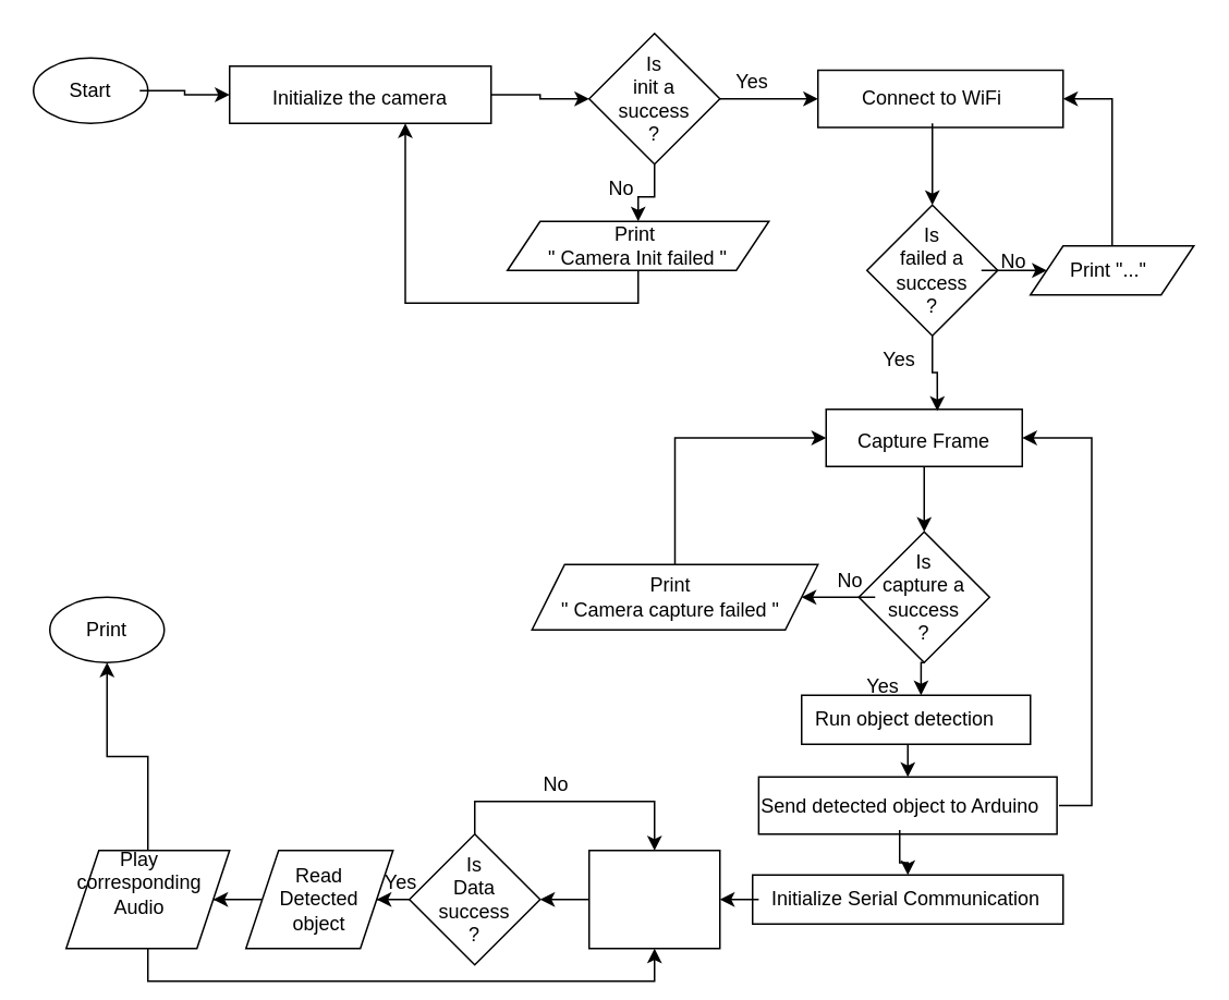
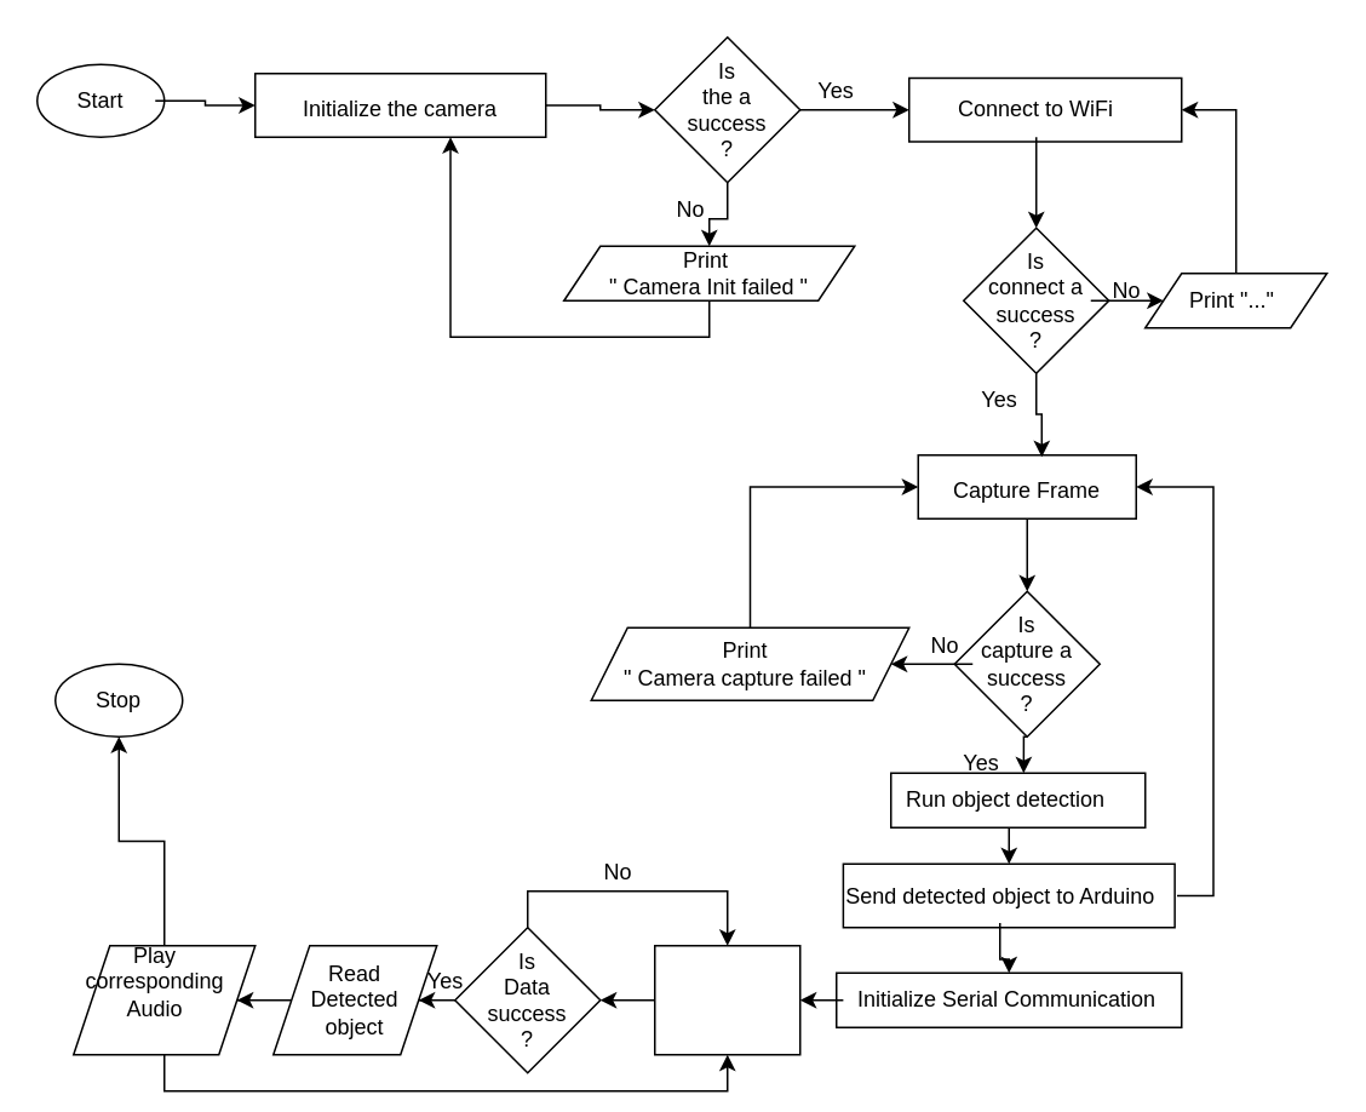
  <mxCell id="0" />
  <mxCell id="1" parent="0" />
  <mxCell id="2" value="" style="ellipse;whiteSpace=wrap;html=1;" parent="1" vertex="1"><mxGeometry x="20" y="35" width="70" height="40" as="geometry" /></mxCell>
  <mxCell id="3" style="edgeStyle=orthogonalEdgeStyle;rounded=0;orthogonalLoop=1;jettySize=auto;html=1;exitX=1;exitY=0.5;exitDx=0;exitDy=0;entryX=0;entryY=0.5;entryDx=0;entryDy=0;" parent="1" source="4" target="6" edge="1"><mxGeometry relative="1" as="geometry" /></mxCell>
  <mxCell id="4" value="Start" style="text;html=1;strokeColor=none;fillColor=none;align=center;verticalAlign=middle;whiteSpace=wrap;rounded=0;" parent="1" vertex="1"><mxGeometry x="25" y="40" width="60" height="30" as="geometry" /></mxCell>
  <mxCell id="5" style="edgeStyle=orthogonalEdgeStyle;rounded=0;orthogonalLoop=1;jettySize=auto;html=1;exitX=1;exitY=0.5;exitDx=0;exitDy=0;entryX=0;entryY=0.5;entryDx=0;entryDy=0;" parent="1" source="6" target="10" edge="1"><mxGeometry relative="1" as="geometry" /></mxCell>
  <mxCell id="6" value="" style="rounded=0;whiteSpace=wrap;html=1;" parent="1" vertex="1"><mxGeometry x="140" y="40" width="160" height="35" as="geometry" /></mxCell>
  <mxCell id="7" value="Initialize the camera" style="text;html=1;strokeColor=none;fillColor=none;align=center;verticalAlign=middle;whiteSpace=wrap;rounded=0;" parent="1" vertex="1"><mxGeometry x="165" y="45" width="110" height="30" as="geometry" /></mxCell>
  <mxCell id="8" style="edgeStyle=orthogonalEdgeStyle;rounded=0;orthogonalLoop=1;jettySize=auto;html=1;exitX=1;exitY=0.5;exitDx=0;exitDy=0;entryX=0;entryY=0.5;entryDx=0;entryDy=0;" parent="1" source="10" target="15" edge="1"><mxGeometry relative="1" as="geometry" /></mxCell>
  <mxCell id="9" value="" style="edgeStyle=orthogonalEdgeStyle;rounded=0;orthogonalLoop=1;jettySize=auto;html=1;" edge="1" parent="1" source="10" target="59"><mxGeometry relative="1" as="geometry" /></mxCell>
  <mxCell id="10" value="" style="rhombus;whiteSpace=wrap;html=1;" parent="1" vertex="1"><mxGeometry x="360" y="20" width="80" height="80" as="geometry" /></mxCell>
- <mxCell id="11" value="Is&lt;br&gt;init a&lt;br&gt;success&lt;br&gt;?" style="text;html=1;strokeColor=none;fillColor=none;align=center;verticalAlign=middle;whiteSpace=wrap;rounded=0;" parent="1" vertex="1"><mxGeometry x="370" y="45" width="60" height="30" as="geometry" /></mxCell>
+ <mxCell id="11" value="Is&lt;br&gt;the a&lt;br&gt;success&lt;br&gt;?" style="text;html=1;strokeColor=none;fillColor=none;align=center;verticalAlign=middle;whiteSpace=wrap;rounded=0;" parent="1" vertex="1"><mxGeometry x="370" y="45" width="60" height="30" as="geometry" /></mxCell>
  <mxCell id="12" value="Yes" style="text;html=1;strokeColor=none;fillColor=none;align=center;verticalAlign=middle;whiteSpace=wrap;rounded=0;" parent="1" vertex="1"><mxGeometry x="430" y="35" width="60" height="30" as="geometry" /></mxCell>
  <mxCell id="13" value="No" style="text;html=1;strokeColor=none;fillColor=none;align=center;verticalAlign=middle;whiteSpace=wrap;rounded=0;" parent="1" vertex="1"><mxGeometry x="350" y="100" width="60" height="30" as="geometry" /></mxCell>
  <mxCell id="14" value="Print&amp;nbsp;&lt;br&gt;&quot; Camera Init failed &quot;" style="text;html=1;strokeColor=none;fillColor=none;align=center;verticalAlign=middle;whiteSpace=wrap;rounded=0;" parent="1" vertex="1"><mxGeometry x="330" y="135" width="120" height="30" as="geometry" /></mxCell>
  <mxCell id="15" value="" style="rounded=0;whiteSpace=wrap;html=1;" parent="1" vertex="1"><mxGeometry x="500" y="42.5" width="150" height="35" as="geometry" /></mxCell>
  <mxCell id="16" style="edgeStyle=orthogonalEdgeStyle;rounded=0;orthogonalLoop=1;jettySize=auto;html=1;exitX=0.5;exitY=1;exitDx=0;exitDy=0;entryX=0.5;entryY=0;entryDx=0;entryDy=0;" parent="1" source="17" target="18" edge="1"><mxGeometry relative="1" as="geometry" /></mxCell>
  <mxCell id="17" value="Connect to WiFi" style="text;html=1;strokeColor=none;fillColor=none;align=center;verticalAlign=middle;whiteSpace=wrap;rounded=0;" parent="1" vertex="1"><mxGeometry x="520" y="45" width="100" height="30" as="geometry" /></mxCell>
  <mxCell id="18" value="" style="rhombus;whiteSpace=wrap;html=1;" parent="1" vertex="1"><mxGeometry x="530" y="125" width="80" height="80" as="geometry" /></mxCell>
  <mxCell id="19" value="" style="edgeStyle=orthogonalEdgeStyle;rounded=0;orthogonalLoop=1;jettySize=auto;html=1;" edge="1" parent="1" source="20" target="61"><mxGeometry relative="1" as="geometry" /></mxCell>
- <mxCell id="20" value="Is&lt;br&gt;failed a&lt;br&gt;success&lt;br&gt;?" style="text;html=1;strokeColor=none;fillColor=none;align=center;verticalAlign=middle;whiteSpace=wrap;rounded=0;" parent="1" vertex="1"><mxGeometry x="540" y="150" width="60" height="30" as="geometry" /></mxCell>
+ <mxCell id="20" value="Is&lt;br&gt;connect a&lt;br&gt;success&lt;br&gt;?" style="text;html=1;strokeColor=none;fillColor=none;align=center;verticalAlign=middle;whiteSpace=wrap;rounded=0;" parent="1" vertex="1"><mxGeometry x="540" y="150" width="60" height="30" as="geometry" /></mxCell>
  <mxCell id="21" value="Yes" style="text;html=1;strokeColor=none;fillColor=none;align=center;verticalAlign=middle;whiteSpace=wrap;rounded=0;" parent="1" vertex="1"><mxGeometry x="520" y="205" width="60" height="30" as="geometry" /></mxCell>
  <mxCell id="22" value="No" style="text;html=1;strokeColor=none;fillColor=none;align=center;verticalAlign=middle;whiteSpace=wrap;rounded=0;" parent="1" vertex="1"><mxGeometry x="590" y="145" width="60" height="30" as="geometry" /></mxCell>
  <mxCell id="23" value="Print &quot;...&quot;" style="text;html=1;strokeColor=none;fillColor=none;align=center;verticalAlign=middle;whiteSpace=wrap;rounded=0;" parent="1" vertex="1"><mxGeometry x="647.5" y="150" width="60" height="30" as="geometry" /></mxCell>
  <mxCell id="24" value="" style="rounded=0;whiteSpace=wrap;html=1;" parent="1" vertex="1"><mxGeometry x="505" y="250" width="120" height="35" as="geometry" /></mxCell>
  <mxCell id="25" style="edgeStyle=orthogonalEdgeStyle;rounded=0;orthogonalLoop=1;jettySize=auto;html=1;exitX=0.5;exitY=1;exitDx=0;exitDy=0;entryX=0.5;entryY=0;entryDx=0;entryDy=0;" parent="1" source="26" target="27" edge="1"><mxGeometry relative="1" as="geometry" /></mxCell>
  <mxCell id="26" value="Capture Frame" style="text;html=1;strokeColor=none;fillColor=none;align=center;verticalAlign=middle;whiteSpace=wrap;rounded=0;" parent="1" vertex="1"><mxGeometry x="520" y="255" width="90" height="30" as="geometry" /></mxCell>
  <mxCell id="27" value="" style="rhombus;whiteSpace=wrap;html=1;" parent="1" vertex="1"><mxGeometry x="525" y="325" width="80" height="80" as="geometry" /></mxCell>
  <mxCell id="28" value="" style="edgeStyle=orthogonalEdgeStyle;rounded=0;orthogonalLoop=1;jettySize=auto;html=1;" edge="1" parent="1" source="29" target="63"><mxGeometry relative="1" as="geometry" /></mxCell>
  <mxCell id="29" value="Is&lt;br&gt;capture a&lt;br&gt;success&lt;br&gt;?" style="text;html=1;strokeColor=none;fillColor=none;align=center;verticalAlign=middle;whiteSpace=wrap;rounded=0;" parent="1" vertex="1"><mxGeometry x="535" y="350" width="60" height="30" as="geometry" /></mxCell>
  <mxCell id="30" value="No" style="text;html=1;strokeColor=none;fillColor=none;align=center;verticalAlign=middle;whiteSpace=wrap;rounded=0;" parent="1" vertex="1"><mxGeometry x="490" y="340" width="60" height="30" as="geometry" /></mxCell>
  <mxCell id="31" value="Yes" style="text;html=1;strokeColor=none;fillColor=none;align=center;verticalAlign=middle;whiteSpace=wrap;rounded=0;" parent="1" vertex="1"><mxGeometry x="510" y="405" width="60" height="30" as="geometry" /></mxCell>
  <mxCell id="32" value="Print &lt;br&gt;&quot; Camera capture failed &quot;" style="text;html=1;strokeColor=none;fillColor=none;align=center;verticalAlign=middle;whiteSpace=wrap;rounded=0;" parent="1" vertex="1"><mxGeometry x="340" y="350" width="140" height="30" as="geometry" /></mxCell>
  <mxCell id="33" value="" style="rounded=0;whiteSpace=wrap;html=1;" parent="1" vertex="1"><mxGeometry x="490" y="425" width="140" height="30" as="geometry" /></mxCell>
  <mxCell id="34" value="" style="edgeStyle=orthogonalEdgeStyle;rounded=0;orthogonalLoop=1;jettySize=auto;html=1;" parent="1" source="35" target="38" edge="1"><mxGeometry relative="1" as="geometry" /></mxCell>
  <mxCell id="35" value="Run object detection&amp;nbsp;" style="text;html=1;strokeColor=none;fillColor=none;align=center;verticalAlign=middle;whiteSpace=wrap;rounded=0;" parent="1" vertex="1"><mxGeometry x="490" y="425" width="130" height="30" as="geometry" /></mxCell>
  <mxCell id="36" style="edgeStyle=orthogonalEdgeStyle;rounded=0;orthogonalLoop=1;jettySize=auto;html=1;exitX=0.5;exitY=1;exitDx=0;exitDy=0;entryX=0.567;entryY=0.029;entryDx=0;entryDy=0;entryPerimeter=0;" parent="1" source="18" target="24" edge="1"><mxGeometry relative="1" as="geometry" /></mxCell>
  <mxCell id="37" style="edgeStyle=orthogonalEdgeStyle;rounded=0;orthogonalLoop=1;jettySize=auto;html=1;exitX=0.5;exitY=1;exitDx=0;exitDy=0;entryX=0.562;entryY=0;entryDx=0;entryDy=0;entryPerimeter=0;" parent="1" source="27" target="35" edge="1"><mxGeometry relative="1" as="geometry" /></mxCell>
  <mxCell id="38" value="" style="whiteSpace=wrap;html=1;" parent="1" vertex="1"><mxGeometry x="463.75" y="475" width="182.5" height="35" as="geometry" /></mxCell>
  <mxCell id="39" value="" style="edgeStyle=orthogonalEdgeStyle;rounded=0;orthogonalLoop=1;jettySize=auto;html=1;" parent="1" source="41" target="42" edge="1"><mxGeometry relative="1" as="geometry" /></mxCell>
  <mxCell id="40" style="edgeStyle=orthogonalEdgeStyle;rounded=0;orthogonalLoop=1;jettySize=auto;html=1;exitX=1;exitY=0.5;exitDx=0;exitDy=0;entryX=1;entryY=0.5;entryDx=0;entryDy=0;" parent="1" source="41" target="24" edge="1"><mxGeometry relative="1" as="geometry" /></mxCell>
  <mxCell id="41" value="Send detected object to Arduino" style="text;html=1;strokeColor=none;fillColor=none;align=center;verticalAlign=middle;whiteSpace=wrap;rounded=0;" parent="1" vertex="1"><mxGeometry x="452.5" y="477.5" width="195" height="30" as="geometry" /></mxCell>
  <mxCell id="42" value="" style="whiteSpace=wrap;html=1;" parent="1" vertex="1"><mxGeometry x="460" y="535" width="190" height="30" as="geometry" /></mxCell>
  <mxCell id="43" value="" style="edgeStyle=orthogonalEdgeStyle;rounded=0;orthogonalLoop=1;jettySize=auto;html=1;" parent="1" source="44" target="46" edge="1"><mxGeometry relative="1" as="geometry" /></mxCell>
  <mxCell id="44" value="Initialize Serial Communication" style="text;html=1;strokeColor=none;fillColor=none;align=center;verticalAlign=middle;whiteSpace=wrap;rounded=0;" parent="1" vertex="1"><mxGeometry x="463.75" y="535" width="180" height="30" as="geometry" /></mxCell>
  <mxCell id="45" value="" style="edgeStyle=orthogonalEdgeStyle;rounded=0;orthogonalLoop=1;jettySize=auto;html=1;" parent="1" source="46" target="49" edge="1"><mxGeometry relative="1" as="geometry" /></mxCell>
  <mxCell id="46" value="" style="whiteSpace=wrap;html=1;" parent="1" vertex="1"><mxGeometry x="360" y="520" width="80" height="60" as="geometry" /></mxCell>
  <mxCell id="47" style="edgeStyle=orthogonalEdgeStyle;rounded=0;orthogonalLoop=1;jettySize=auto;html=1;exitX=0.5;exitY=0;exitDx=0;exitDy=0;entryX=0.5;entryY=0;entryDx=0;entryDy=0;" parent="1" source="49" target="46" edge="1"><mxGeometry relative="1" as="geometry" /></mxCell>
  <mxCell id="48" value="" style="edgeStyle=orthogonalEdgeStyle;rounded=0;orthogonalLoop=1;jettySize=auto;html=1;" edge="1" parent="1" source="49" target="65"><mxGeometry relative="1" as="geometry" /></mxCell>
  <mxCell id="49" value="" style="rhombus;whiteSpace=wrap;html=1;" parent="1" vertex="1"><mxGeometry x="250" y="510" width="80" height="80" as="geometry" /></mxCell>
  <mxCell id="50" value="" style="ellipse;whiteSpace=wrap;html=1;" parent="1" vertex="1"><mxGeometry x="30" y="365" width="70" height="40" as="geometry" /></mxCell>
  <mxCell id="51" value="Is&lt;br&gt;Data&lt;br&gt;success&lt;br&gt;?" style="text;html=1;strokeColor=none;fillColor=none;align=center;verticalAlign=middle;whiteSpace=wrap;rounded=0;" parent="1" vertex="1"><mxGeometry x="260" y="535" width="60" height="30" as="geometry" /></mxCell>
  <mxCell id="52" value="No" style="text;html=1;strokeColor=none;fillColor=none;align=center;verticalAlign=middle;whiteSpace=wrap;rounded=0;" parent="1" vertex="1"><mxGeometry x="310" y="465" width="60" height="30" as="geometry" /></mxCell>
  <mxCell id="53" value="Yes" style="text;html=1;strokeColor=none;fillColor=none;align=center;verticalAlign=middle;whiteSpace=wrap;rounded=0;" parent="1" vertex="1"><mxGeometry x="215" y="525" width="60" height="30" as="geometry" /></mxCell>
  <mxCell id="54" value="Read Detected object" style="text;html=1;strokeColor=none;fillColor=none;align=center;verticalAlign=middle;whiteSpace=wrap;rounded=0;" parent="1" vertex="1"><mxGeometry x="165" y="535" width="60" height="30" as="geometry" /></mxCell>
  <mxCell id="55" value="Play corresponding Audio" style="text;html=1;strokeColor=none;fillColor=none;align=center;verticalAlign=middle;whiteSpace=wrap;rounded=0;" parent="1" vertex="1"><mxGeometry x="55" y="525" width="60" height="30" as="geometry" /></mxCell>
- <mxCell id="56" value="Print" style="text;html=1;strokeColor=none;fillColor=none;align=center;verticalAlign=middle;whiteSpace=wrap;rounded=0;" parent="1" vertex="1"><mxGeometry x="35" y="370" width="60" height="30" as="geometry" /></mxCell>
+ <mxCell id="56" value="Stop" style="text;html=1;strokeColor=none;fillColor=none;align=center;verticalAlign=middle;whiteSpace=wrap;rounded=0;" parent="1" vertex="1"><mxGeometry x="35" y="370" width="60" height="30" as="geometry" /></mxCell>
  <mxCell id="57" style="edgeStyle=orthogonalEdgeStyle;rounded=0;orthogonalLoop=1;jettySize=auto;html=1;exitX=0.5;exitY=1;exitDx=0;exitDy=0;" edge="1" parent="1"><mxGeometry relative="1" as="geometry"><mxPoint x="260" y="205" as="sourcePoint" /><mxPoint x="260" y="205" as="targetPoint" /></mxGeometry></mxCell>
  <mxCell id="58" style="edgeStyle=orthogonalEdgeStyle;rounded=0;orthogonalLoop=1;jettySize=auto;html=1;exitX=0.5;exitY=1;exitDx=0;exitDy=0;entryX=0.75;entryY=1;entryDx=0;entryDy=0;" edge="1" parent="1" source="59" target="7"><mxGeometry relative="1" as="geometry" /></mxCell>
  <mxCell id="59" value="" style="shape=parallelogram;perimeter=parallelogramPerimeter;whiteSpace=wrap;html=1;fixedSize=1;fillColor=none;" vertex="1" parent="1"><mxGeometry x="310" y="135" width="160" height="30" as="geometry" /></mxCell>
  <mxCell id="60" style="edgeStyle=orthogonalEdgeStyle;rounded=0;orthogonalLoop=1;jettySize=auto;html=1;exitX=0.5;exitY=0;exitDx=0;exitDy=0;entryX=1;entryY=0.5;entryDx=0;entryDy=0;" edge="1" parent="1" source="61" target="15"><mxGeometry relative="1" as="geometry" /></mxCell>
  <mxCell id="61" value="" style="shape=parallelogram;perimeter=parallelogramPerimeter;whiteSpace=wrap;html=1;fixedSize=1;fillColor=none;" vertex="1" parent="1"><mxGeometry x="630" y="150" width="100" height="30" as="geometry" /></mxCell>
  <mxCell id="62" style="edgeStyle=orthogonalEdgeStyle;rounded=0;orthogonalLoop=1;jettySize=auto;html=1;exitX=0.5;exitY=0;exitDx=0;exitDy=0;entryX=0;entryY=0.5;entryDx=0;entryDy=0;" edge="1" parent="1" source="63" target="24"><mxGeometry relative="1" as="geometry" /></mxCell>
  <mxCell id="63" value="" style="shape=parallelogram;perimeter=parallelogramPerimeter;whiteSpace=wrap;html=1;fixedSize=1;fillColor=none;" vertex="1" parent="1"><mxGeometry x="325" y="345" width="175" height="40" as="geometry" /></mxCell>
  <mxCell id="64" value="" style="edgeStyle=orthogonalEdgeStyle;rounded=0;orthogonalLoop=1;jettySize=auto;html=1;" edge="1" parent="1" source="65" target="68"><mxGeometry relative="1" as="geometry" /></mxCell>
  <mxCell id="65" value="" style="shape=parallelogram;perimeter=parallelogramPerimeter;whiteSpace=wrap;html=1;fixedSize=1;fillColor=none;" vertex="1" parent="1"><mxGeometry x="150" y="520" width="90" height="60" as="geometry" /></mxCell>
  <mxCell id="66" value="" style="edgeStyle=orthogonalEdgeStyle;rounded=0;orthogonalLoop=1;jettySize=auto;html=1;" edge="1" parent="1" source="68" target="50"><mxGeometry relative="1" as="geometry" /></mxCell>
  <mxCell id="67" style="edgeStyle=orthogonalEdgeStyle;rounded=0;orthogonalLoop=1;jettySize=auto;html=1;exitX=0.5;exitY=1;exitDx=0;exitDy=0;entryX=0.5;entryY=1;entryDx=0;entryDy=0;" edge="1" parent="1" source="68" target="46"><mxGeometry relative="1" as="geometry" /></mxCell>
  <mxCell id="68" value="" style="shape=parallelogram;perimeter=parallelogramPerimeter;whiteSpace=wrap;html=1;fixedSize=1;fillColor=none;" vertex="1" parent="1"><mxGeometry x="40" y="520" width="100" height="60" as="geometry" /></mxCell>
